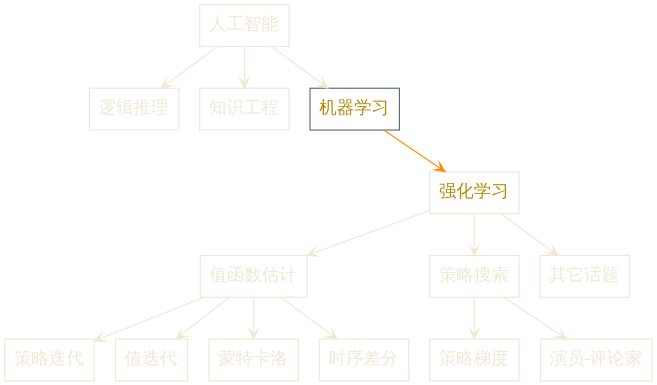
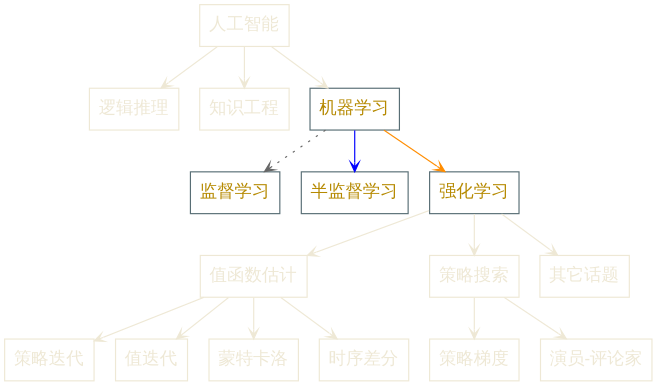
  digraph {
    rankdir=TB
    node [color="#eee8d5" fontcolor="#eee8d5" fontname="EBG, fzlz" fontsize=15 shape=box]
    edge [arrowhead=vee arrowsize=0.8 color="#eee8d5" fontcolor="#268bd2"]
    "人工智能"
    "逻辑推理"
    "知识工程"
    "机器学习" [color="#586e75" fontcolor="#b58900"]
-   "强化学习" [fontcolor="#b58900"]
+   "监督学习" [color="#586e75" fontcolor="#b58900"]
+   "半监督学习" [color="#586e75" fontcolor="#b58900"]
+   "强化学习" [color="#586e75" fontcolor="#b58900"]
    "值函数估计"
    "策略搜索"
    "其它话题"
    "策略迭代"
    "值迭代"
    "蒙特卡洛"
    "时序差分"
    "策略梯度"
    "演员-评论家"
    "人工智能" -> "逻辑推理"
    "人工智能" -> "知识工程"
    "人工智能" -> "机器学习"
+   "机器学习" -> "监督学习" [color=gray40 style=dotted]
+   "机器学习" -> "半监督学习" [color=blue style=solid]
    "机器学习" -> "强化学习" [color=darkorange style=solid]
    "强化学习" -> "值函数估计"
    "强化学习" -> "策略搜索"
    "强化学习" -> "其它话题"
    "值函数估计" -> "策略迭代"
    "值函数估计" -> "值迭代"
    "值函数估计" -> "蒙特卡洛"
    "值函数估计" -> "时序差分"
    "策略搜索" -> "策略梯度"
    "策略搜索" -> "演员-评论家"
  }
